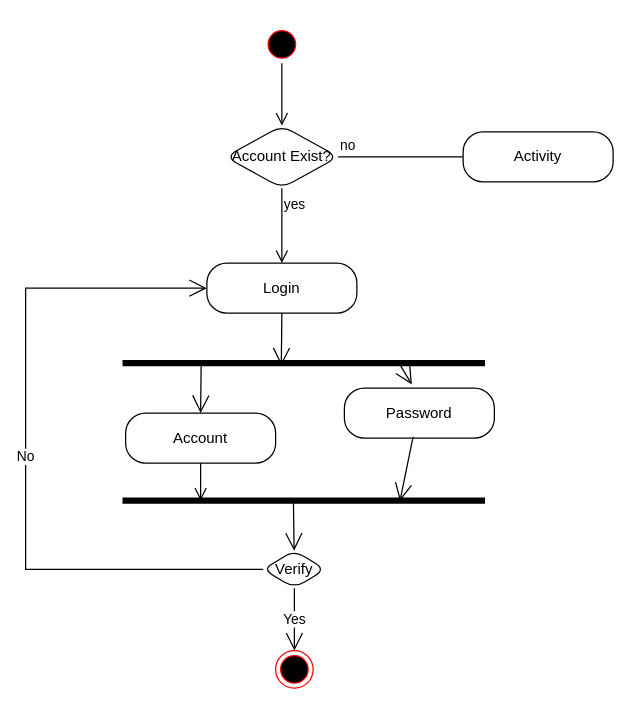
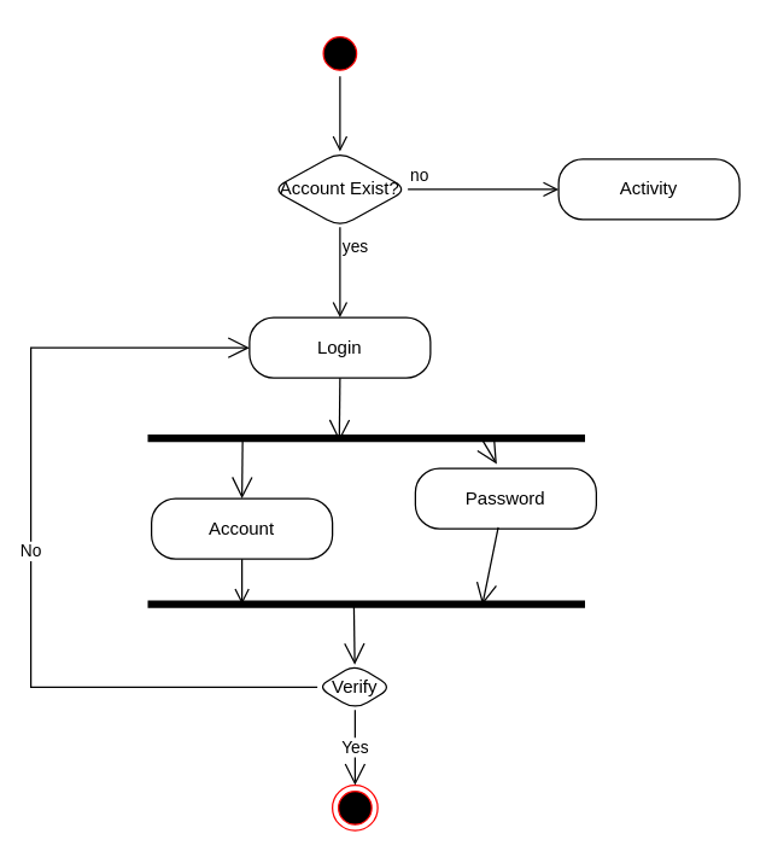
  <mxCell id="0" />
  <mxCell id="1" parent="0" />
  <mxCell id="2" value="" style="ellipse;html=1;shape=startState;fillColor=#000000;strokeColor=#ff0000;rounded=1;" vertex="1" parent="1"><mxGeometry x="210" y="20" width="30" height="30" as="geometry" /></mxCell>
  <mxCell id="3" value="" style="edgeStyle=orthogonalEdgeStyle;html=1;verticalAlign=bottom;endArrow=open;endSize=8;rounded=0;entryX=0.5;entryY=0;entryDx=0;entryDy=0;" edge="1" source="2" parent="1" target="4"><mxGeometry relative="1" as="geometry"><mxPoint x="225" y="70" as="targetPoint" /></mxGeometry></mxCell>
  <mxCell id="4" value="Account Exist?" style="rhombus;whiteSpace=wrap;html=1;rounded=1;" vertex="1" parent="1"><mxGeometry x="180" y="100" width="90" height="50" as="geometry" /></mxCell>
- <mxCell id="5" value="no" style="edgeStyle=orthogonalEdgeStyle;html=1;align=left;verticalAlign=bottom;endArrow=none;endSize=8;rounded=0;entryX=0;entryY=0.5;entryDx=0;entryDy=0;" edge="1" source="4" parent="1" target="7"><mxGeometry x="-1" relative="1" as="geometry"><mxPoint x="370" y="95" as="targetPoint" /></mxGeometry></mxCell>
+ <mxCell id="5" value="no" style="edgeStyle=orthogonalEdgeStyle;html=1;align=left;verticalAlign=bottom;endArrow=open;endSize=8;rounded=0;entryX=0;entryY=0.5;entryDx=0;entryDy=0;" edge="1" source="4" parent="1" target="7"><mxGeometry x="-1" relative="1" as="geometry"><mxPoint x="370" y="95" as="targetPoint" /></mxGeometry></mxCell>
  <mxCell id="6" value="yes" style="edgeStyle=orthogonalEdgeStyle;html=1;align=left;verticalAlign=top;endArrow=open;endSize=8;rounded=0;" edge="1" source="4" parent="1"><mxGeometry x="-1" relative="1" as="geometry"><mxPoint x="225" y="210" as="targetPoint" /></mxGeometry></mxCell>
  <mxCell id="7" value="Activity" style="rounded=1;whiteSpace=wrap;html=1;arcSize=40;" vertex="1" parent="1"><mxGeometry x="370" y="105" width="120" height="40" as="geometry" /></mxCell>
  <mxCell id="8" value="Login" style="rounded=1;whiteSpace=wrap;html=1;arcSize=40;" vertex="1" parent="1"><mxGeometry x="165" y="210" width="120" height="40" as="geometry" /></mxCell>
  <mxCell id="9" value="" style="whiteSpace=wrap;html=1;shape=partialRectangle;top=0;left=0;bottom=1;right=0;points=[[0,1],[1,1]];fillColor=none;align=center;verticalAlign=bottom;routingCenterY=0.5;snapToPoint=1;recursiveResize=0;autosize=1;treeFolding=1;treeMoving=1;newEdgeStyle={&quot;edgeStyle&quot;:&quot;entityRelationEdgeStyle&quot;,&quot;startArrow&quot;:&quot;none&quot;,&quot;endArrow&quot;:&quot;none&quot;,&quot;segment&quot;:10,&quot;curved&quot;:1};rounded=1;strokeColor=#000000;strokeWidth=5;" vertex="1" parent="1"><mxGeometry x="100" y="270" width="285" height="20" as="geometry" /></mxCell>
  <mxCell id="10" value="" style="whiteSpace=wrap;html=1;shape=partialRectangle;top=0;left=0;bottom=1;right=0;points=[[0,1],[1,1]];fillColor=none;align=center;verticalAlign=bottom;routingCenterY=0.5;snapToPoint=1;recursiveResize=0;autosize=1;treeFolding=1;treeMoving=1;newEdgeStyle={&quot;edgeStyle&quot;:&quot;entityRelationEdgeStyle&quot;,&quot;startArrow&quot;:&quot;none&quot;,&quot;endArrow&quot;:&quot;none&quot;,&quot;segment&quot;:10,&quot;curved&quot;:1};rounded=1;strokeColor=#000000;strokeWidth=5;" vertex="1" parent="1"><mxGeometry x="100" y="390" width="285" height="10" as="geometry" /></mxCell>
  <mxCell id="11" value="" style="endArrow=open;endFill=1;endSize=12;html=1;rounded=0;strokeColor=#000000;exitX=0.5;exitY=1;exitDx=0;exitDy=0;entryX=0.437;entryY=1.1;entryDx=0;entryDy=0;entryPerimeter=0;" edge="1" parent="1" source="8" target="9"><mxGeometry width="160" relative="1" as="geometry"><mxPoint x="250" y="290" as="sourcePoint" /><mxPoint x="410" y="290" as="targetPoint" /></mxGeometry></mxCell>
  <mxCell id="12" value="Account" style="rounded=1;whiteSpace=wrap;html=1;arcSize=40;" vertex="1" parent="1"><mxGeometry x="100" y="330" width="120" height="40" as="geometry" /></mxCell>
  <mxCell id="13" value="" style="edgeStyle=orthogonalEdgeStyle;html=1;verticalAlign=bottom;endArrow=open;endSize=8;rounded=0;" edge="1" source="12" parent="1"><mxGeometry relative="1" as="geometry"><mxPoint x="160" y="400" as="targetPoint" /></mxGeometry></mxCell>
  <mxCell id="14" value="" style="endArrow=open;endFill=1;endSize=12;html=1;rounded=0;strokeColor=#000000;exitX=0.212;exitY=1.017;exitDx=0;exitDy=0;exitPerimeter=0;entryX=0.5;entryY=0;entryDx=0;entryDy=0;" edge="1" parent="1" source="9" target="12"><mxGeometry width="160" relative="1" as="geometry"><mxPoint x="250" y="340" as="sourcePoint" /><mxPoint x="410" y="340" as="targetPoint" /></mxGeometry></mxCell>
  <mxCell id="15" value="" style="endArrow=open;endFill=1;endSize=12;html=1;rounded=0;strokeColor=#000000;exitX=0.77;exitY=1.058;exitDx=0;exitDy=0;exitPerimeter=0;entryX=0.45;entryY=-0.073;entryDx=0;entryDy=0;entryPerimeter=0;" edge="1" parent="1" source="9" target="16"><mxGeometry width="160" relative="1" as="geometry"><mxPoint x="170.42" y="300.34" as="sourcePoint" /><mxPoint x="319" y="320" as="targetPoint" /></mxGeometry></mxCell>
  <mxCell id="16" value="Password" style="rounded=1;whiteSpace=wrap;html=1;arcSize=40;" vertex="1" parent="1"><mxGeometry x="275" y="310" width="120" height="40" as="geometry" /></mxCell>
  <mxCell id="17" value="" style="endArrow=open;endFill=1;endSize=12;html=1;rounded=0;strokeColor=#000000;entryX=0.77;entryY=1.033;entryDx=0;entryDy=0;entryPerimeter=0;exitX=0.458;exitY=0.975;exitDx=0;exitDy=0;exitPerimeter=0;" edge="1" parent="1" source="16" target="10"><mxGeometry width="160" relative="1" as="geometry"><mxPoint x="190" y="360" as="sourcePoint" /><mxPoint x="350" y="360" as="targetPoint" /></mxGeometry></mxCell>
  <mxCell id="18" value="" style="endArrow=open;endFill=1;endSize=12;html=1;rounded=0;strokeColor=#000000;exitX=0.471;exitY=1.017;exitDx=0;exitDy=0;exitPerimeter=0;" edge="1" parent="1" source="10" target="19"><mxGeometry width="160" relative="1" as="geometry"><mxPoint x="160" y="410" as="sourcePoint" /><mxPoint x="234" y="440" as="targetPoint" /></mxGeometry></mxCell>
  <mxCell id="19" value="Verify" style="rhombus;whiteSpace=wrap;html=1;rounded=1;" vertex="1" parent="1"><mxGeometry x="210" y="440" width="50" height="30" as="geometry" /></mxCell>
  <mxCell id="20" value="" style="ellipse;html=1;shape=endState;fillColor=#000000;strokeColor=#ff0000;rounded=1;" vertex="1" parent="1"><mxGeometry x="220" y="520" width="30" height="30" as="geometry" /></mxCell>
  <mxCell id="21" value="Yes" style="endArrow=open;endFill=1;endSize=12;html=1;rounded=0;strokeColor=#000000;exitX=0.5;exitY=1;exitDx=0;exitDy=0;" edge="1" parent="1" source="19" target="20"><mxGeometry width="160" relative="1" as="geometry"><mxPoint x="160" y="410" as="sourcePoint" /><mxPoint x="320" y="410" as="targetPoint" /></mxGeometry></mxCell>
  <mxCell id="22" value="No" style="endArrow=open;endFill=1;endSize=12;html=1;rounded=0;strokeColor=#000000;exitX=0;exitY=0.5;exitDx=0;exitDy=0;entryX=0;entryY=0.5;entryDx=0;entryDy=0;" edge="1" parent="1" source="19" target="8"><mxGeometry width="160" relative="1" as="geometry"><mxPoint x="160" y="410" as="sourcePoint" /><mxPoint x="320" y="410" as="targetPoint" /><Array as="points"><mxPoint x="20" y="455" /><mxPoint x="20" y="230" /></Array></mxGeometry></mxCell>
